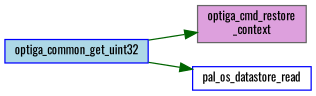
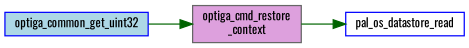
  digraph {
    fontname=Oswald
    rankdir=LR
    node [color=blue fontname=Oswald fontsize=10 shape=record style=filled]
    edge [color=darkgreen fontname=Oswald fontsize=10 labelfontname=Helvetica labelfontsize=10 style=solid]
    n1 [color=gray40 fillcolor=plum fontcolor=black height=0.2 label="optiga_cmd_restore\l_context" width=0.4]
    n2 [fillcolor=white height=0.2 label=pal_os_datastore_read width=0.4]
    n3 [fillcolor=lightblue height=0.2 label=optiga_common_get_uint32 width=0.4]
-   n3 -> n2
+   n1 -> n2
    n3 -> n1
  }
